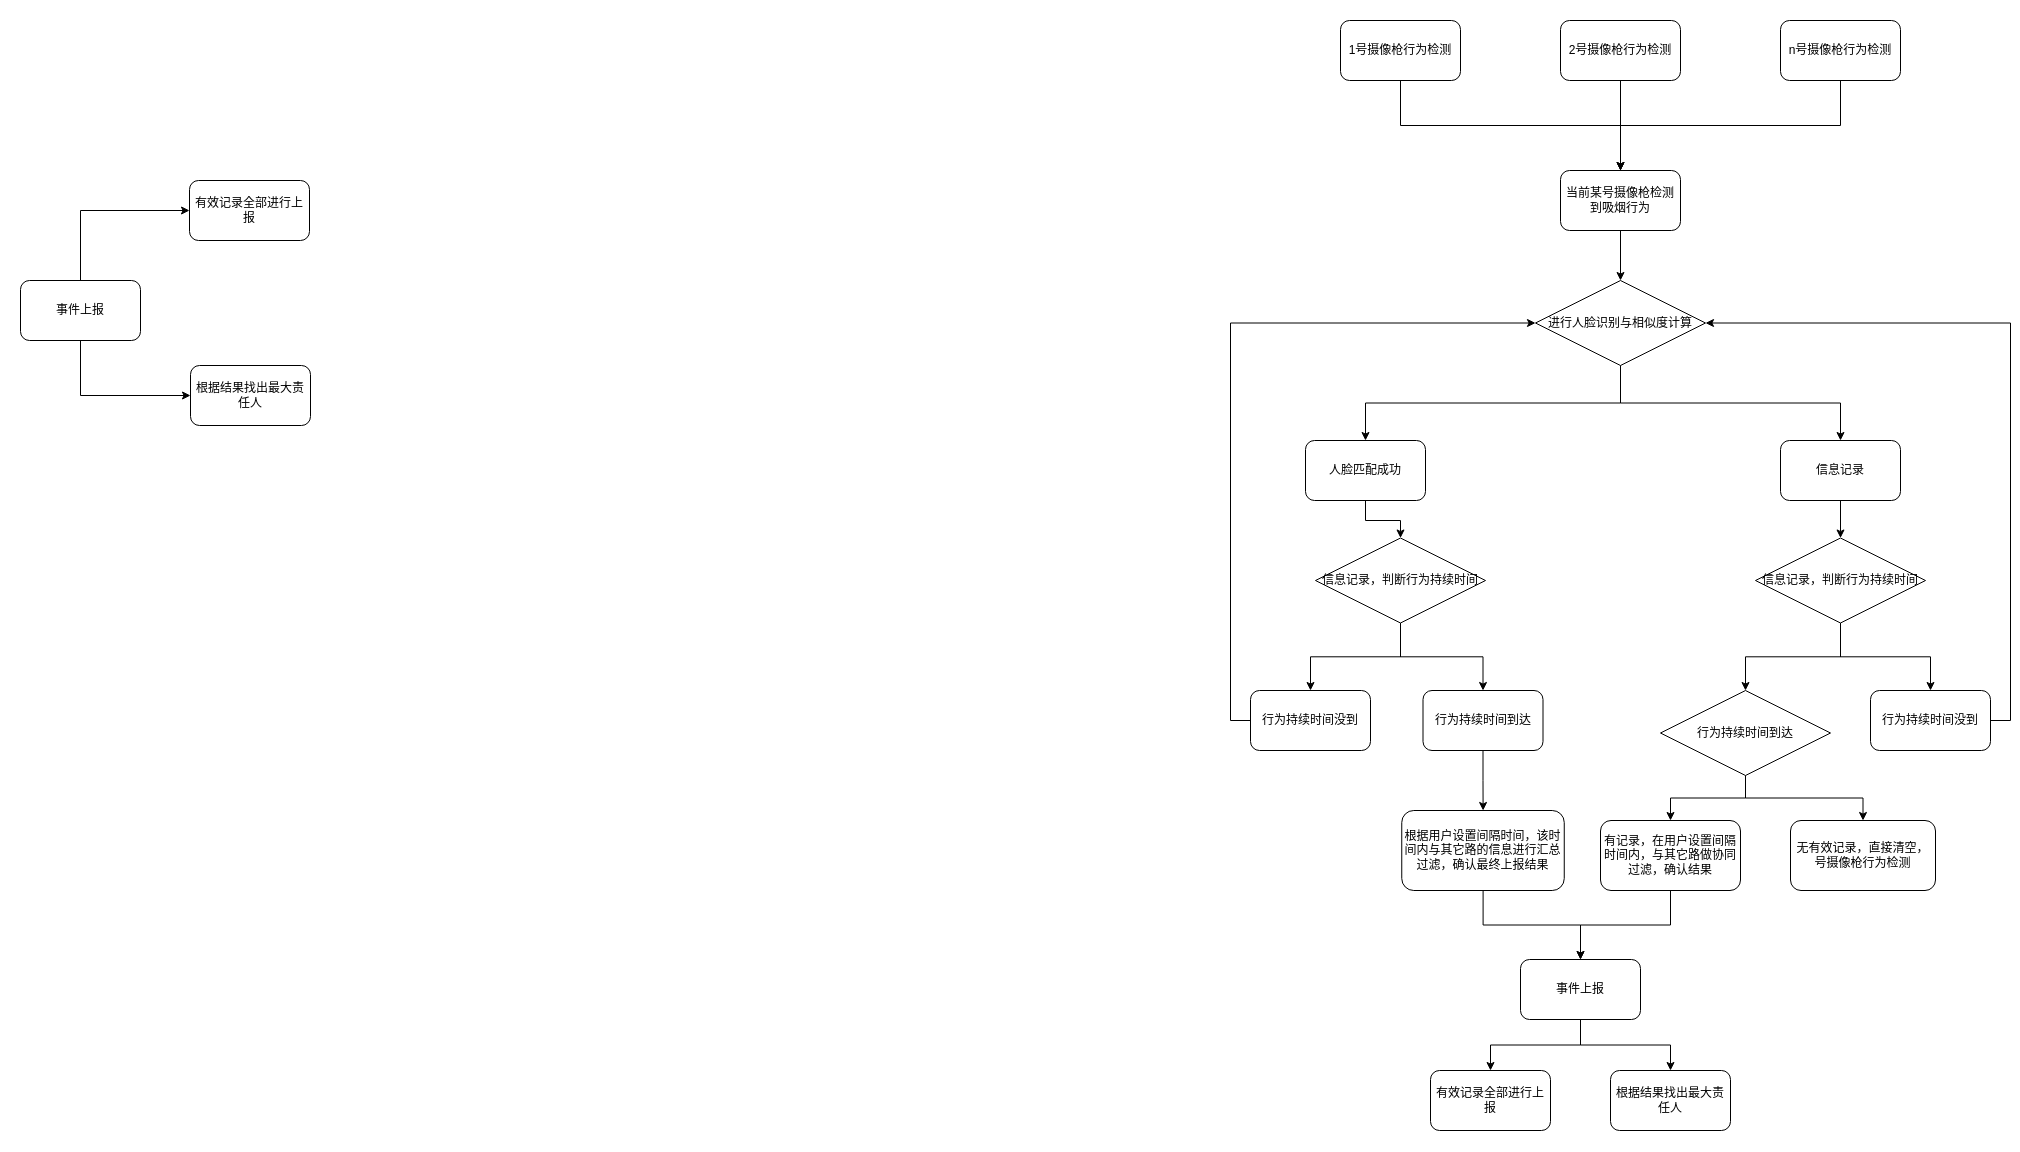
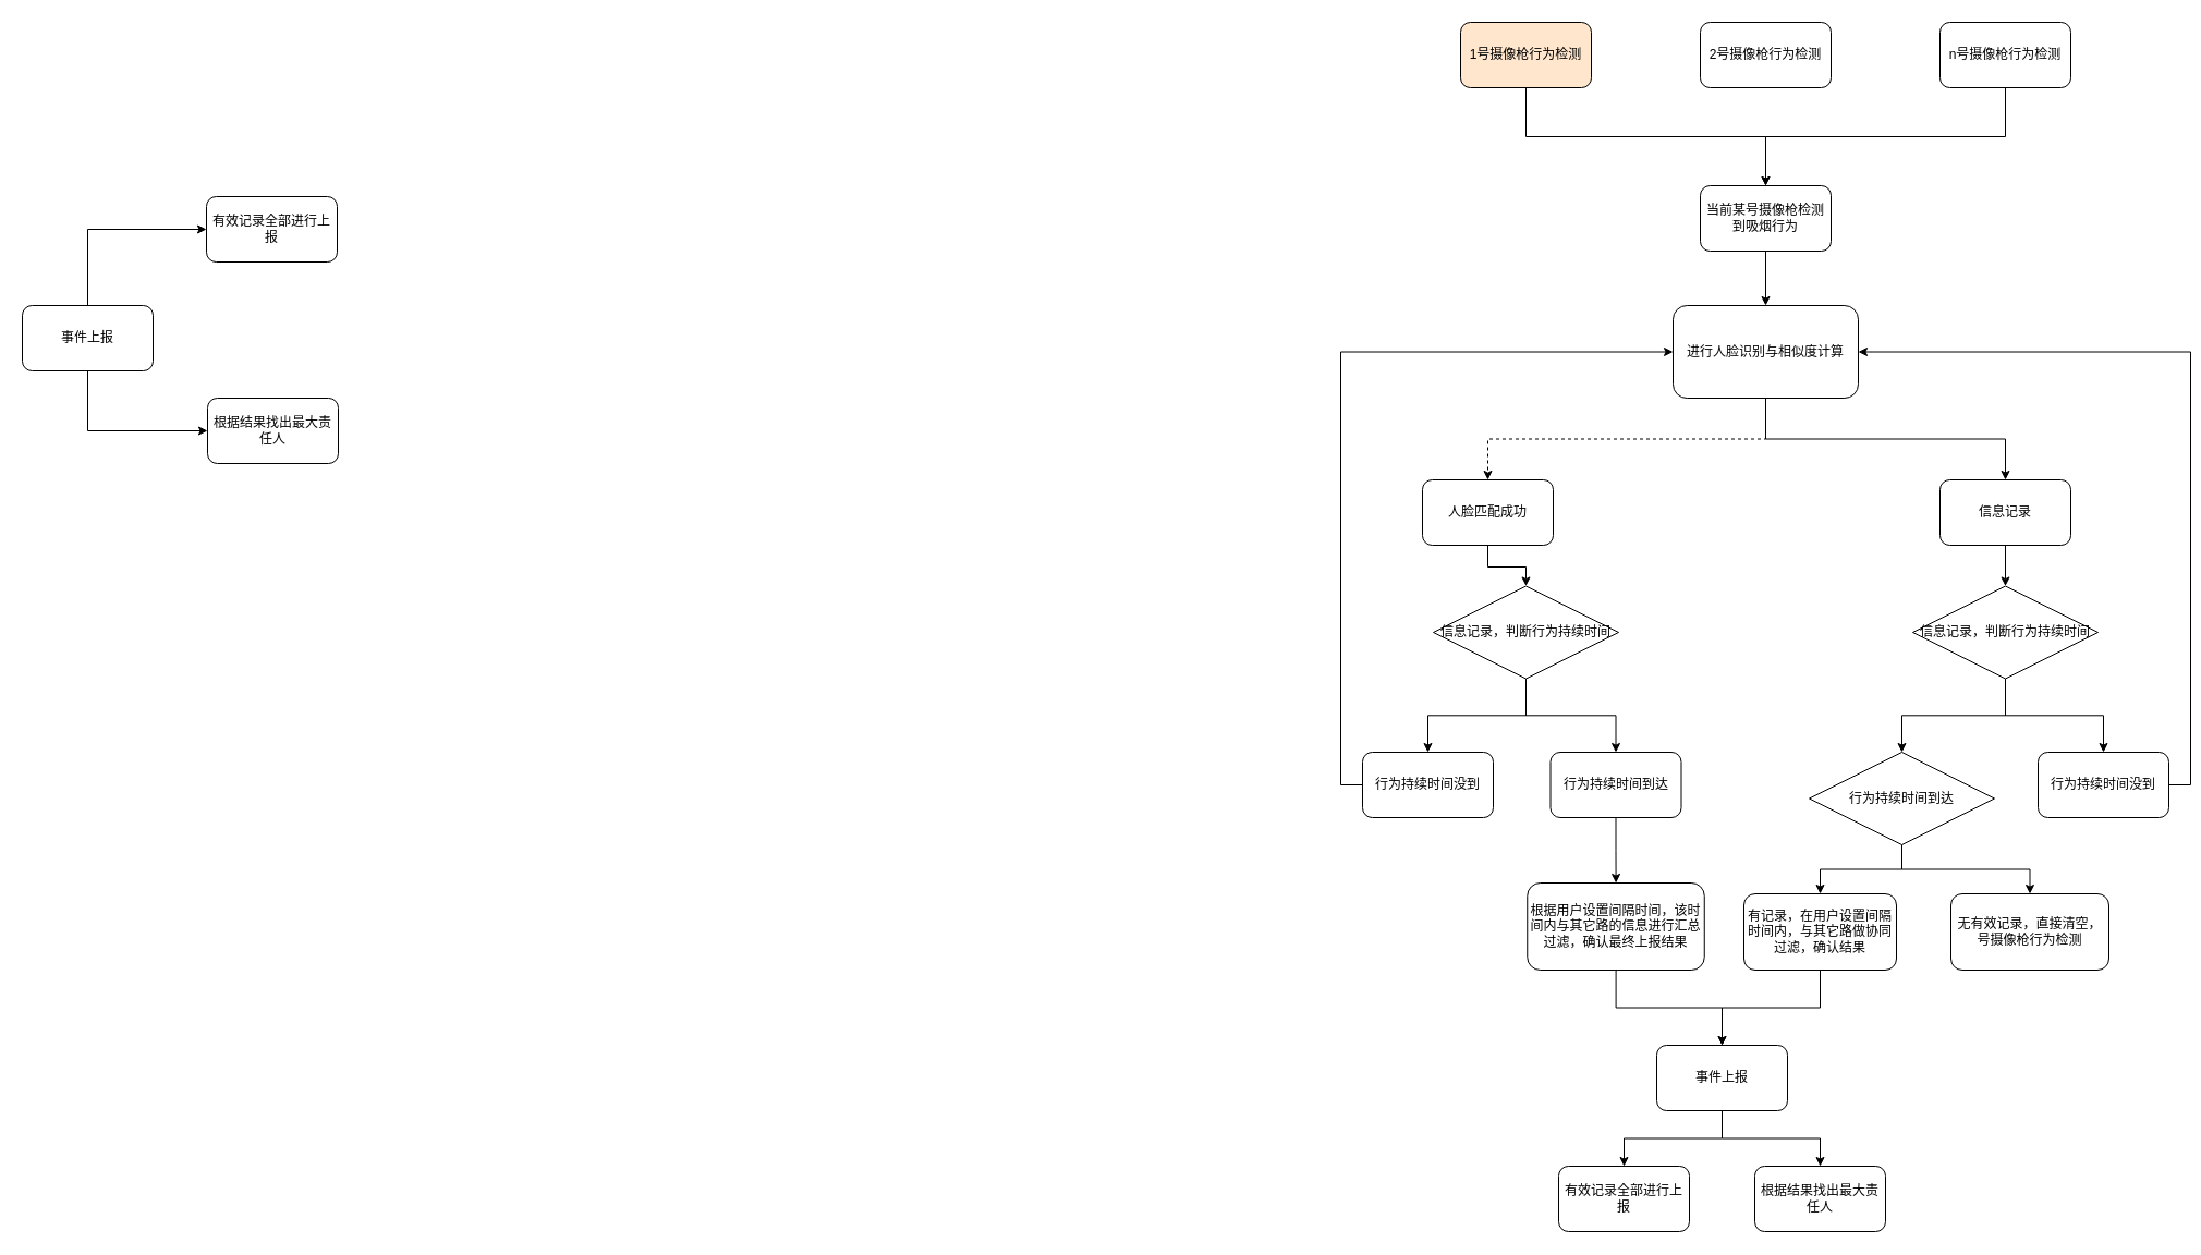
  <mxCell id="0" />
  <mxCell id="1" parent="0" />
  <mxCell id="2" style="edgeStyle=orthogonalEdgeStyle;rounded=0;orthogonalLoop=1;jettySize=auto;html=1;exitX=0.5;exitY=1;exitDx=0;exitDy=0;entryX=0.5;entryY=0;entryDx=0;entryDy=0;" edge="1" parent="1" source="3" target="12"><mxGeometry relative="1" as="geometry" /></mxCell>
  <mxCell id="3" value="当前某号摄像枪检测到吸烟行为" style="rounded=1;whiteSpace=wrap;html=1;" vertex="1" parent="1"><mxGeometry x="1560" y="170" width="120" height="60" as="geometry" /></mxCell>
  <mxCell id="4" style="edgeStyle=orthogonalEdgeStyle;rounded=0;orthogonalLoop=1;jettySize=auto;html=1;exitX=0.5;exitY=1;exitDx=0;exitDy=0;entryX=0.5;entryY=0;entryDx=0;entryDy=0;" edge="1" parent="1" source="5" target="3"><mxGeometry relative="1" as="geometry" /></mxCell>
- <mxCell id="5" value="1号摄像枪行为检测" style="rounded=1;whiteSpace=wrap;html=1;" vertex="1" parent="1"><mxGeometry x="1340" y="20" width="120" height="60" as="geometry" /></mxCell>
- <mxCell id="6" style="edgeStyle=orthogonalEdgeStyle;rounded=0;orthogonalLoop=1;jettySize=auto;html=1;exitX=0.5;exitY=1;exitDx=0;exitDy=0;entryX=0.5;entryY=0;entryDx=0;entryDy=0;" edge="1" parent="1" source="7" target="3"><mxGeometry relative="1" as="geometry" /></mxCell>
+ <mxCell id="5" value="1号摄像枪行为检测" style="rounded=1;whiteSpace=wrap;html=1;fillColor=#ffe6cc;" vertex="1" parent="1"><mxGeometry x="1340" y="20" width="120" height="60" as="geometry" /></mxCell>
  <mxCell id="7" value="2号摄像枪行为检测" style="rounded=1;whiteSpace=wrap;html=1;" vertex="1" parent="1"><mxGeometry x="1560" y="20" width="120" height="60" as="geometry" /></mxCell>
  <mxCell id="8" style="edgeStyle=orthogonalEdgeStyle;rounded=0;orthogonalLoop=1;jettySize=auto;html=1;exitX=0.5;exitY=1;exitDx=0;exitDy=0;entryX=0.5;entryY=0;entryDx=0;entryDy=0;" edge="1" parent="1" source="9" target="3"><mxGeometry relative="1" as="geometry" /></mxCell>
  <mxCell id="9" value="n号摄像枪行为检测" style="rounded=1;whiteSpace=wrap;html=1;" vertex="1" parent="1"><mxGeometry x="1780" y="20" width="120" height="60" as="geometry" /></mxCell>
- <mxCell id="10" style="edgeStyle=orthogonalEdgeStyle;rounded=0;orthogonalLoop=1;jettySize=auto;html=1;exitX=0.5;exitY=1;exitDx=0;exitDy=0;entryX=0.5;entryY=0;entryDx=0;entryDy=0;" edge="1" parent="1" source="12" target="14"><mxGeometry relative="1" as="geometry" /></mxCell>
+ <mxCell id="10" style="edgeStyle=orthogonalEdgeStyle;rounded=0;orthogonalLoop=1;jettySize=auto;html=1;exitX=0.5;exitY=1;exitDx=0;exitDy=0;entryX=0.5;entryY=0;entryDx=0;entryDy=0;dashed=1;" edge="1" parent="1" source="12" target="14"><mxGeometry relative="1" as="geometry" /></mxCell>
  <mxCell id="11" style="edgeStyle=orthogonalEdgeStyle;rounded=0;orthogonalLoop=1;jettySize=auto;html=1;exitX=0.5;exitY=1;exitDx=0;exitDy=0;entryX=0.5;entryY=0;entryDx=0;entryDy=0;" edge="1" parent="1" source="12" target="16"><mxGeometry relative="1" as="geometry" /></mxCell>
- <mxCell id="12" value="进行人脸识别与相似度计算" style="rhombus;whiteSpace=wrap;html=1;" vertex="1" parent="1"><mxGeometry x="1535" y="280" width="170" height="85" as="geometry" /></mxCell>
+ <mxCell id="12" value="进行人脸识别与相似度计算" style="whiteSpace=wrap;html=1;rounded=1;" vertex="1" parent="1"><mxGeometry x="1535" y="280" width="170" height="85" as="geometry" /></mxCell>
  <mxCell id="13" style="edgeStyle=orthogonalEdgeStyle;rounded=0;orthogonalLoop=1;jettySize=auto;html=1;exitX=0.5;exitY=1;exitDx=0;exitDy=0;entryX=0.5;entryY=0;entryDx=0;entryDy=0;" edge="1" parent="1" source="14" target="19"><mxGeometry relative="1" as="geometry" /></mxCell>
  <mxCell id="14" value="人脸匹配成功" style="rounded=1;whiteSpace=wrap;html=1;" vertex="1" parent="1"><mxGeometry x="1305" y="440" width="120" height="60" as="geometry" /></mxCell>
  <mxCell id="15" style="edgeStyle=orthogonalEdgeStyle;rounded=0;orthogonalLoop=1;jettySize=auto;html=1;exitX=0.5;exitY=1;exitDx=0;exitDy=0;entryX=0.5;entryY=0;entryDx=0;entryDy=0;" edge="1" parent="1" source="16" target="28"><mxGeometry relative="1" as="geometry" /></mxCell>
  <mxCell id="16" value="信息记录" style="rounded=1;whiteSpace=wrap;html=1;" vertex="1" parent="1"><mxGeometry x="1780" y="440" width="120" height="60" as="geometry" /></mxCell>
  <mxCell id="17" style="edgeStyle=orthogonalEdgeStyle;rounded=0;orthogonalLoop=1;jettySize=auto;html=1;exitX=0.5;exitY=1;exitDx=0;exitDy=0;" edge="1" parent="1" source="19" target="21"><mxGeometry relative="1" as="geometry" /></mxCell>
  <mxCell id="18" style="edgeStyle=orthogonalEdgeStyle;rounded=0;orthogonalLoop=1;jettySize=auto;html=1;exitX=0.5;exitY=1;exitDx=0;exitDy=0;entryX=0.5;entryY=0;entryDx=0;entryDy=0;" edge="1" parent="1" source="19" target="23"><mxGeometry relative="1" as="geometry" /></mxCell>
  <mxCell id="19" value="信息记录，判断行为持续时间" style="rhombus;whiteSpace=wrap;html=1;" vertex="1" parent="1"><mxGeometry x="1315" y="537.5" width="170" height="85" as="geometry" /></mxCell>
  <mxCell id="20" style="edgeStyle=orthogonalEdgeStyle;rounded=0;orthogonalLoop=1;jettySize=auto;html=1;exitX=0;exitY=0.5;exitDx=0;exitDy=0;entryX=0;entryY=0.5;entryDx=0;entryDy=0;" edge="1" parent="1" source="21" target="12"><mxGeometry relative="1" as="geometry" /></mxCell>
  <mxCell id="21" value="行为持续时间没到" style="rounded=1;whiteSpace=wrap;html=1;" vertex="1" parent="1"><mxGeometry x="1250" y="690" width="120" height="60" as="geometry" /></mxCell>
  <mxCell id="22" value="" style="edgeStyle=orthogonalEdgeStyle;rounded=0;orthogonalLoop=1;jettySize=auto;html=1;" edge="1" parent="1" source="23" target="25"><mxGeometry relative="1" as="geometry" /></mxCell>
  <mxCell id="23" value="行为持续时间到达" style="rounded=1;whiteSpace=wrap;html=1;" vertex="1" parent="1"><mxGeometry x="1422.5" y="690" width="120" height="60" as="geometry" /></mxCell>
  <mxCell id="24" value="" style="edgeStyle=orthogonalEdgeStyle;rounded=0;orthogonalLoop=1;jettySize=auto;html=1;" edge="1" parent="1" source="25" target="44"><mxGeometry relative="1" as="geometry" /></mxCell>
  <mxCell id="25" value="根据用户设置间隔时间，该时间内与其它路的信息进行汇总过滤，确认最终上报结果" style="rounded=1;whiteSpace=wrap;html=1;" vertex="1" parent="1"><mxGeometry x="1401.25" y="810" width="162.5" height="80" as="geometry" /></mxCell>
  <mxCell id="26" style="edgeStyle=orthogonalEdgeStyle;rounded=0;orthogonalLoop=1;jettySize=auto;html=1;exitX=0.5;exitY=1;exitDx=0;exitDy=0;entryX=0.5;entryY=0;entryDx=0;entryDy=0;" edge="1" parent="1" source="28" target="30"><mxGeometry relative="1" as="geometry" /></mxCell>
  <mxCell id="27" style="edgeStyle=orthogonalEdgeStyle;rounded=0;orthogonalLoop=1;jettySize=auto;html=1;exitX=0.5;exitY=1;exitDx=0;exitDy=0;entryX=0.5;entryY=0;entryDx=0;entryDy=0;" edge="1" parent="1" source="28" target="33"><mxGeometry relative="1" as="geometry" /></mxCell>
  <mxCell id="28" value="信息记录，判断行为持续时间" style="rhombus;whiteSpace=wrap;html=1;" vertex="1" parent="1"><mxGeometry x="1755" y="537.5" width="170" height="85" as="geometry" /></mxCell>
  <mxCell id="29" style="edgeStyle=orthogonalEdgeStyle;rounded=0;orthogonalLoop=1;jettySize=auto;html=1;exitX=1;exitY=0.5;exitDx=0;exitDy=0;entryX=1;entryY=0.5;entryDx=0;entryDy=0;" edge="1" parent="1" source="30" target="12"><mxGeometry relative="1" as="geometry" /></mxCell>
  <mxCell id="30" value="行为持续时间没到" style="rounded=1;whiteSpace=wrap;html=1;" vertex="1" parent="1"><mxGeometry x="1870" y="690" width="120" height="60" as="geometry" /></mxCell>
  <mxCell id="31" style="edgeStyle=orthogonalEdgeStyle;rounded=0;orthogonalLoop=1;jettySize=auto;html=1;exitX=0.5;exitY=1;exitDx=0;exitDy=0;entryX=0.5;entryY=0;entryDx=0;entryDy=0;" edge="1" parent="1" source="33" target="35"><mxGeometry relative="1" as="geometry" /></mxCell>
  <mxCell id="32" style="edgeStyle=orthogonalEdgeStyle;rounded=0;orthogonalLoop=1;jettySize=auto;html=1;exitX=0.5;exitY=1;exitDx=0;exitDy=0;entryX=0.5;entryY=0;entryDx=0;entryDy=0;" edge="1" parent="1" source="33" target="36"><mxGeometry relative="1" as="geometry" /></mxCell>
  <mxCell id="33" value="行为持续时间到达" style="rhombus;whiteSpace=wrap;html=1;" vertex="1" parent="1"><mxGeometry x="1660" y="690" width="170" height="85" as="geometry" /></mxCell>
  <mxCell id="34" style="edgeStyle=orthogonalEdgeStyle;rounded=0;orthogonalLoop=1;jettySize=auto;html=1;exitX=0.5;exitY=1;exitDx=0;exitDy=0;entryX=0.5;entryY=0;entryDx=0;entryDy=0;" edge="1" parent="1" source="35" target="44"><mxGeometry relative="1" as="geometry" /></mxCell>
  <mxCell id="35" value="有记录，在用户设置间隔时间内，与其它路做协同过滤，确认结果" style="rounded=1;whiteSpace=wrap;html=1;" vertex="1" parent="1"><mxGeometry x="1600" y="820" width="140" height="70" as="geometry" /></mxCell>
  <mxCell id="36" value="无有效记录，直接清空，号摄像枪行为检测" style="rounded=1;whiteSpace=wrap;html=1;" vertex="1" parent="1"><mxGeometry x="1790" y="820" width="145" height="70" as="geometry" /></mxCell>
  <mxCell id="37" style="edgeStyle=orthogonalEdgeStyle;rounded=0;orthogonalLoop=1;jettySize=auto;html=1;exitX=0.5;exitY=0;exitDx=0;exitDy=0;entryX=0;entryY=0.5;entryDx=0;entryDy=0;" edge="1" parent="1" source="39" target="40"><mxGeometry relative="1" as="geometry" /></mxCell>
  <mxCell id="38" style="edgeStyle=orthogonalEdgeStyle;rounded=0;orthogonalLoop=1;jettySize=auto;html=1;exitX=0.5;exitY=1;exitDx=0;exitDy=0;entryX=0;entryY=0.5;entryDx=0;entryDy=0;" edge="1" parent="1" source="39" target="41"><mxGeometry relative="1" as="geometry" /></mxCell>
  <mxCell id="39" value="事件上报" style="rounded=1;whiteSpace=wrap;html=1;" vertex="1" parent="1"><mxGeometry x="20" y="280" width="120" height="60" as="geometry" /></mxCell>
  <mxCell id="40" value="有效记录全部进行上报" style="rounded=1;whiteSpace=wrap;html=1;" vertex="1" parent="1"><mxGeometry x="189" y="180" width="120" height="60" as="geometry" /></mxCell>
  <mxCell id="41" value="根据结果找出最大责任人" style="rounded=1;whiteSpace=wrap;html=1;" vertex="1" parent="1"><mxGeometry x="190" y="365" width="120" height="60" as="geometry" /></mxCell>
  <mxCell id="42" value="" style="edgeStyle=orthogonalEdgeStyle;rounded=0;orthogonalLoop=1;jettySize=auto;html=1;" edge="1" parent="1" source="44" target="45"><mxGeometry relative="1" as="geometry" /></mxCell>
  <mxCell id="43" style="edgeStyle=orthogonalEdgeStyle;rounded=0;orthogonalLoop=1;jettySize=auto;html=1;exitX=0.5;exitY=1;exitDx=0;exitDy=0;entryX=0.5;entryY=0;entryDx=0;entryDy=0;" edge="1" parent="1" source="44" target="46"><mxGeometry relative="1" as="geometry" /></mxCell>
  <mxCell id="44" value="事件上报" style="whiteSpace=wrap;html=1;rounded=1;" vertex="1" parent="1"><mxGeometry x="1520" y="959" width="120" height="60" as="geometry" /></mxCell>
  <mxCell id="45" value="有效记录全部进行上报" style="whiteSpace=wrap;html=1;rounded=1;" vertex="1" parent="1"><mxGeometry x="1430" y="1070" width="120" height="60" as="geometry" /></mxCell>
  <mxCell id="46" value="根据结果找出最大责任人" style="whiteSpace=wrap;html=1;rounded=1;" vertex="1" parent="1"><mxGeometry x="1610" y="1070" width="120" height="60" as="geometry" /></mxCell>
